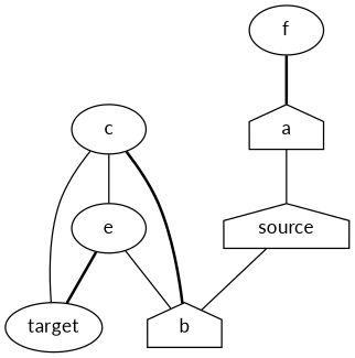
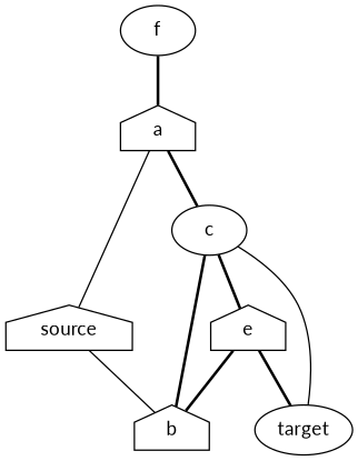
  graph {
    fontname=Lato
    node [fontname=Lato shape=ellipse]
    edge [fontname=Lato style=bold]
    n1 [label=source shape=house]
    b [shape=house]
    n3 [label=target]
    a [shape=house]
    c
-   e
+   e [shape=house]
    f
    n1 -- b [style=solid]
    a -- n1 [style=solid]
+   a -- c
    c -- b
    c -- n3 [style=solid]
-   c -- e [style=solid]
-   e -- b [style=solid]
+   c -- e
+   e -- b
    e -- n3
    f -- a
  }
